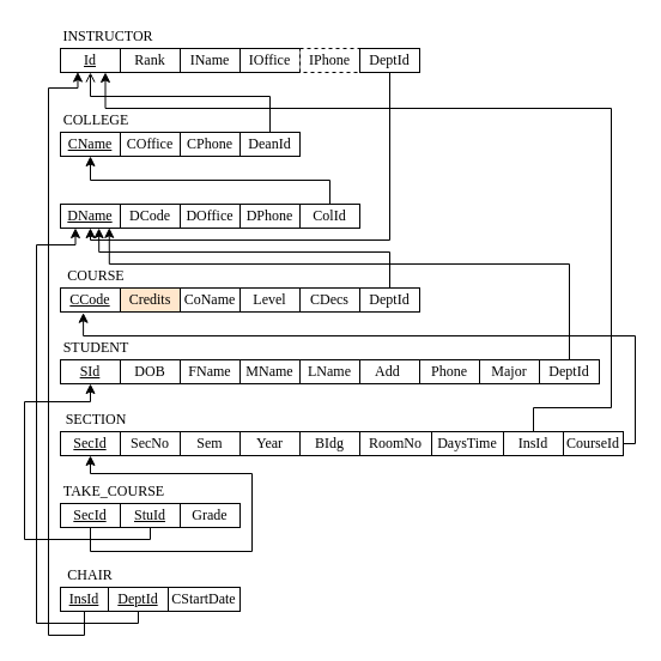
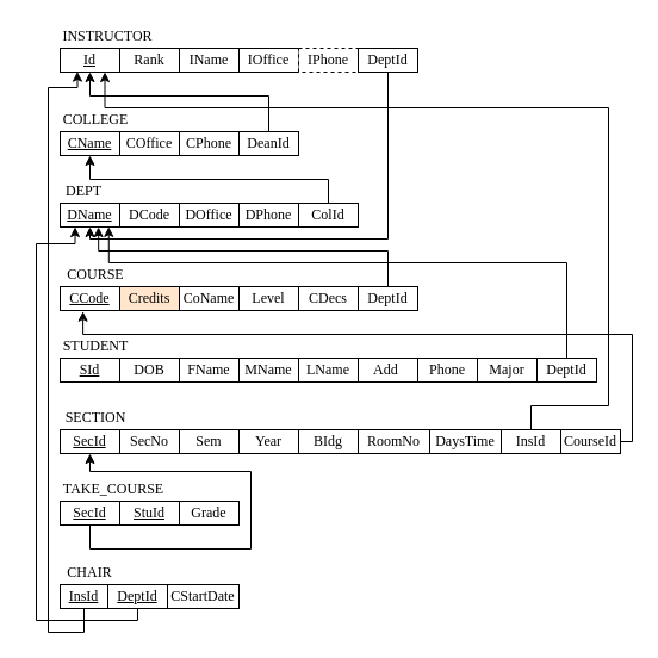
  <mxCell id="0" />
  <mxCell id="1" parent="0" />
  <mxCell id="2" value="&lt;font face=&quot;Times New Roman&quot;&gt;&lt;u&gt;CName&lt;/u&gt;&lt;/font&gt;" style="rounded=0;whiteSpace=wrap;html=1;" parent="1" vertex="1"><mxGeometry x="50" y="110" width="50" height="20" as="geometry" /></mxCell>
  <mxCell id="3" value="&lt;font face=&quot;Times New Roman&quot;&gt;COffice&lt;/font&gt;" style="rounded=0;whiteSpace=wrap;html=1;" parent="1" vertex="1"><mxGeometry x="100" y="110" width="50" height="20" as="geometry" /></mxCell>
  <mxCell id="4" value="&lt;font face=&quot;Times New Roman&quot;&gt;CPhone&lt;/font&gt;" style="rounded=0;whiteSpace=wrap;html=1;" parent="1" vertex="1"><mxGeometry x="150" y="110" width="50" height="20" as="geometry" /></mxCell>
  <mxCell id="5" value="&lt;font face=&quot;Times New Roman&quot;&gt;COLLEGE&lt;/font&gt;" style="text;html=1;align=center;verticalAlign=middle;whiteSpace=wrap;rounded=0;" parent="1" vertex="1"><mxGeometry x="50" y="90" width="60" height="20" as="geometry" /></mxCell>
  <mxCell id="6" value="&lt;font face=&quot;Times New Roman&quot;&gt;&lt;u&gt;Id&lt;/u&gt;&lt;/font&gt;" style="rounded=0;whiteSpace=wrap;html=1;" parent="1" vertex="1"><mxGeometry x="50" y="40" width="50" height="20" as="geometry" /></mxCell>
  <mxCell id="7" value="&lt;font face=&quot;Times New Roman&quot;&gt;Rank&lt;/font&gt;" style="rounded=0;whiteSpace=wrap;html=1;" parent="1" vertex="1"><mxGeometry x="100" y="40" width="50" height="20" as="geometry" /></mxCell>
  <mxCell id="8" value="&lt;font face=&quot;Times New Roman&quot;&gt;IName&lt;/font&gt;" style="rounded=0;whiteSpace=wrap;html=1;" parent="1" vertex="1"><mxGeometry x="150" y="40" width="50" height="20" as="geometry" /></mxCell>
  <mxCell id="9" value="&lt;font face=&quot;Times New Roman&quot;&gt;INSTRUCTOR&lt;/font&gt;" style="text;html=1;align=center;verticalAlign=middle;whiteSpace=wrap;rounded=0;" parent="1" vertex="1"><mxGeometry x="50" y="20" width="80" height="20" as="geometry" /></mxCell>
  <mxCell id="10" value="&lt;font face=&quot;Times New Roman&quot;&gt;IOffice&lt;/font&gt;" style="rounded=0;whiteSpace=wrap;html=1;" parent="1" vertex="1"><mxGeometry x="200" y="40" width="50" height="20" as="geometry" /></mxCell>
  <mxCell id="11" value="&lt;font face=&quot;Times New Roman&quot;&gt;IPhone&lt;/font&gt;" style="rounded=0;whiteSpace=wrap;html=1;dashed=1;" parent="1" vertex="1"><mxGeometry x="250" y="40" width="50" height="20" as="geometry" /></mxCell>
  <mxCell id="12" value="&lt;font face=&quot;Times New Roman&quot;&gt;&lt;u&gt;DName&lt;/u&gt;&lt;/font&gt;" style="rounded=0;whiteSpace=wrap;html=1;" parent="1" vertex="1"><mxGeometry x="50" y="170" width="50" height="20" as="geometry" /></mxCell>
  <mxCell id="13" value="&lt;font face=&quot;Times New Roman&quot;&gt;DCode&lt;/font&gt;" style="rounded=0;whiteSpace=wrap;html=1;" parent="1" vertex="1"><mxGeometry x="100" y="170" width="50" height="20" as="geometry" /></mxCell>
  <mxCell id="14" value="&lt;font face=&quot;Times New Roman&quot;&gt;DOffice&lt;/font&gt;" style="rounded=0;whiteSpace=wrap;html=1;" parent="1" vertex="1"><mxGeometry x="150" y="170" width="50" height="20" as="geometry" /></mxCell>
+ <mxCell id="15" value="&lt;font face=&quot;Times New Roman&quot;&gt;DEPT&lt;/font&gt;" style="text;html=1;align=center;verticalAlign=middle;whiteSpace=wrap;rounded=0;" parent="1" vertex="1"><mxGeometry x="50" y="150" width="40" height="20" as="geometry" /></mxCell>
  <mxCell id="16" value="&lt;font face=&quot;Times New Roman&quot;&gt;DPhone&lt;/font&gt;" style="rounded=0;whiteSpace=wrap;html=1;" parent="1" vertex="1"><mxGeometry x="200" y="170" width="50" height="20" as="geometry" /></mxCell>
  <mxCell id="17" value="&lt;font face=&quot;Times New Roman&quot;&gt;&lt;u&gt;CCode&lt;/u&gt;&lt;/font&gt;" style="rounded=0;whiteSpace=wrap;html=1;" vertex="1" parent="1"><mxGeometry x="50" y="240" width="50" height="20" as="geometry" /></mxCell>
  <mxCell id="18" value="&lt;font face=&quot;Times New Roman&quot;&gt;Credits&lt;/font&gt;" style="rounded=0;whiteSpace=wrap;html=1;fillColor=#ffe6cc;" vertex="1" parent="1"><mxGeometry x="100" y="240" width="50" height="20" as="geometry" /></mxCell>
  <mxCell id="19" value="&lt;font face=&quot;Times New Roman&quot;&gt;CoName&lt;/font&gt;" style="rounded=0;whiteSpace=wrap;html=1;" vertex="1" parent="1"><mxGeometry x="150" y="240" width="50" height="20" as="geometry" /></mxCell>
  <mxCell id="20" value="&lt;font face=&quot;Times New Roman&quot;&gt;COURSE&lt;/font&gt;" style="text;html=1;align=center;verticalAlign=middle;whiteSpace=wrap;rounded=0;" vertex="1" parent="1"><mxGeometry x="50" y="220" width="60" height="20" as="geometry" /></mxCell>
  <mxCell id="21" value="&lt;font face=&quot;Times New Roman&quot;&gt;Level&lt;/font&gt;" style="rounded=0;whiteSpace=wrap;html=1;" vertex="1" parent="1"><mxGeometry x="200" y="240" width="50" height="20" as="geometry" /></mxCell>
  <mxCell id="22" value="&lt;font face=&quot;Times New Roman&quot;&gt;CDecs&lt;/font&gt;" style="rounded=0;whiteSpace=wrap;html=1;" vertex="1" parent="1"><mxGeometry x="250" y="240" width="50" height="20" as="geometry" /></mxCell>
  <mxCell id="23" value="&lt;font face=&quot;Times New Roman&quot;&gt;&lt;u&gt;SId&lt;/u&gt;&lt;/font&gt;" style="rounded=0;whiteSpace=wrap;html=1;" vertex="1" parent="1"><mxGeometry x="50" y="300" width="50" height="20" as="geometry" /></mxCell>
  <mxCell id="24" value="&lt;font face=&quot;Times New Roman&quot;&gt;DOB&lt;/font&gt;" style="rounded=0;whiteSpace=wrap;html=1;" vertex="1" parent="1"><mxGeometry x="100" y="300" width="50" height="20" as="geometry" /></mxCell>
  <mxCell id="25" value="&lt;font face=&quot;Times New Roman&quot;&gt;FName&lt;/font&gt;" style="rounded=0;whiteSpace=wrap;html=1;" vertex="1" parent="1"><mxGeometry x="150" y="300" width="50" height="20" as="geometry" /></mxCell>
  <mxCell id="26" value="&lt;font face=&quot;Times New Roman&quot;&gt;STUDENT&lt;/font&gt;" style="text;html=1;align=center;verticalAlign=middle;whiteSpace=wrap;rounded=0;" vertex="1" parent="1"><mxGeometry x="50" y="280" width="60" height="20" as="geometry" /></mxCell>
  <mxCell id="27" value="&lt;font face=&quot;Times New Roman&quot;&gt;MName&lt;/font&gt;" style="rounded=0;whiteSpace=wrap;html=1;" vertex="1" parent="1"><mxGeometry x="200" y="300" width="50" height="20" as="geometry" /></mxCell>
  <mxCell id="28" value="&lt;font face=&quot;Times New Roman&quot;&gt;LName&lt;/font&gt;" style="rounded=0;whiteSpace=wrap;html=1;" vertex="1" parent="1"><mxGeometry x="250" y="300" width="50" height="20" as="geometry" /></mxCell>
  <mxCell id="29" value="&lt;font face=&quot;Times New Roman&quot;&gt;Add&lt;span style=&quot;white-space: pre;&quot;&gt;&#09;&lt;/span&gt;&lt;/font&gt;" style="rounded=0;whiteSpace=wrap;html=1;" vertex="1" parent="1"><mxGeometry x="300" y="300" width="50" height="20" as="geometry" /></mxCell>
  <mxCell id="30" value="&lt;font face=&quot;Times New Roman&quot;&gt;Phone&lt;/font&gt;" style="rounded=0;whiteSpace=wrap;html=1;" vertex="1" parent="1"><mxGeometry x="350" y="300" width="50" height="20" as="geometry" /></mxCell>
  <mxCell id="31" value="&lt;font face=&quot;Times New Roman&quot;&gt;Major&lt;/font&gt;" style="rounded=0;whiteSpace=wrap;html=1;" vertex="1" parent="1"><mxGeometry x="400" y="300" width="50" height="20" as="geometry" /></mxCell>
  <mxCell id="32" value="&lt;font face=&quot;Times New Roman&quot;&gt;&lt;u&gt;SecId&lt;/u&gt;&lt;/font&gt;" style="rounded=0;whiteSpace=wrap;html=1;" vertex="1" parent="1"><mxGeometry x="50" y="360" width="50" height="20" as="geometry" /></mxCell>
  <mxCell id="33" value="&lt;font face=&quot;Times New Roman&quot;&gt;SecNo&lt;/font&gt;" style="rounded=0;whiteSpace=wrap;html=1;" vertex="1" parent="1"><mxGeometry x="100" y="360" width="50" height="20" as="geometry" /></mxCell>
  <mxCell id="34" value="&lt;font face=&quot;Times New Roman&quot;&gt;Sem&lt;/font&gt;" style="rounded=0;whiteSpace=wrap;html=1;" vertex="1" parent="1"><mxGeometry x="150" y="360" width="50" height="20" as="geometry" /></mxCell>
  <mxCell id="35" value="&lt;font face=&quot;Times New Roman&quot;&gt;SECTION&lt;/font&gt;" style="text;html=1;align=center;verticalAlign=middle;whiteSpace=wrap;rounded=0;" vertex="1" parent="1"><mxGeometry x="50" y="340" width="60" height="20" as="geometry" /></mxCell>
  <mxCell id="36" value="&lt;font face=&quot;Times New Roman&quot;&gt;Year&lt;/font&gt;" style="rounded=0;whiteSpace=wrap;html=1;" vertex="1" parent="1"><mxGeometry x="200" y="360" width="50" height="20" as="geometry" /></mxCell>
  <mxCell id="37" value="&lt;font face=&quot;Times New Roman&quot;&gt;BIdg&lt;/font&gt;" style="rounded=0;whiteSpace=wrap;html=1;" vertex="1" parent="1"><mxGeometry x="250" y="360" width="50" height="20" as="geometry" /></mxCell>
  <mxCell id="38" value="&lt;font face=&quot;Times New Roman&quot;&gt;RoomNo&lt;/font&gt;" style="rounded=0;whiteSpace=wrap;html=1;" vertex="1" parent="1"><mxGeometry x="300" y="360" width="60" height="20" as="geometry" /></mxCell>
  <mxCell id="39" value="&lt;font face=&quot;Times New Roman&quot;&gt;DaysTime&lt;/font&gt;" style="rounded=0;whiteSpace=wrap;html=1;" vertex="1" parent="1"><mxGeometry x="360" y="360" width="60" height="20" as="geometry" /></mxCell>
- <mxCell id="40" style="edgeStyle=orthogonalEdgeStyle;rounded=0;orthogonalLoop=1;jettySize=auto;html=1;exitX=0.5;exitY=0;exitDx=0;exitDy=0;entryX=0.5;entryY=1;entryDx=0;entryDy=0;endArrow=open;" edge="1" parent="1" source="41" target="6"><mxGeometry relative="1" as="geometry"><Array as="points"><mxPoint x="225" y="80" /><mxPoint x="75" y="80" /></Array></mxGeometry></mxCell>
+ <mxCell id="40" style="edgeStyle=orthogonalEdgeStyle;rounded=0;orthogonalLoop=1;jettySize=auto;html=1;exitX=0.5;exitY=0;exitDx=0;exitDy=0;entryX=0.5;entryY=1;entryDx=0;entryDy=0;" edge="1" parent="1" source="41" target="6"><mxGeometry relative="1" as="geometry"><Array as="points"><mxPoint x="225" y="80" /><mxPoint x="75" y="80" /></Array></mxGeometry></mxCell>
  <mxCell id="41" value="&lt;font face=&quot;Times New Roman&quot;&gt;DeanId&lt;/font&gt;" style="rounded=0;whiteSpace=wrap;html=1;" vertex="1" parent="1"><mxGeometry x="200" y="110" width="50" height="20" as="geometry" /></mxCell>
  <mxCell id="42" style="edgeStyle=orthogonalEdgeStyle;rounded=0;orthogonalLoop=1;jettySize=auto;html=1;entryX=0.5;entryY=1;entryDx=0;entryDy=0;exitX=0.5;exitY=0;exitDx=0;exitDy=0;" edge="1" parent="1" source="43" target="2"><mxGeometry relative="1" as="geometry"><Array as="points"><mxPoint x="275" y="150" /><mxPoint x="75" y="150" /></Array></mxGeometry></mxCell>
  <mxCell id="43" value="&lt;font face=&quot;Times New Roman&quot;&gt;ColId&lt;/font&gt;" style="rounded=0;whiteSpace=wrap;html=1;" vertex="1" parent="1"><mxGeometry x="250" y="170" width="50" height="20" as="geometry" /></mxCell>
  <mxCell id="44" style="edgeStyle=orthogonalEdgeStyle;rounded=0;orthogonalLoop=1;jettySize=auto;html=1;exitX=0.5;exitY=1;exitDx=0;exitDy=0;entryX=0.5;entryY=1;entryDx=0;entryDy=0;" edge="1" parent="1" source="45" target="12"><mxGeometry relative="1" as="geometry"><Array as="points"><mxPoint x="325" y="200" /><mxPoint x="75" y="200" /></Array></mxGeometry></mxCell>
  <mxCell id="45" value="&lt;font face=&quot;Times New Roman&quot;&gt;DeptId&lt;/font&gt;" style="rounded=0;whiteSpace=wrap;html=1;" vertex="1" parent="1"><mxGeometry x="300" y="40" width="50" height="20" as="geometry" /></mxCell>
  <mxCell id="46" value="&lt;font face=&quot;Times New Roman&quot;&gt;DeptId&lt;/font&gt;" style="rounded=0;whiteSpace=wrap;html=1;" vertex="1" parent="1"><mxGeometry x="300" y="240" width="50" height="20" as="geometry" /></mxCell>
  <mxCell id="47" style="edgeStyle=orthogonalEdgeStyle;rounded=0;orthogonalLoop=1;jettySize=auto;html=1;exitX=0.5;exitY=0;exitDx=0;exitDy=0;entryX=0.643;entryY=1.002;entryDx=0;entryDy=0;entryPerimeter=0;" edge="1" parent="1" source="46" target="12"><mxGeometry relative="1" as="geometry"><Array as="points"><mxPoint x="325" y="210" /><mxPoint x="82" y="210" /></Array></mxGeometry></mxCell>
  <mxCell id="48" style="edgeStyle=orthogonalEdgeStyle;rounded=0;orthogonalLoop=1;jettySize=auto;html=1;exitX=0.5;exitY=0;exitDx=0;exitDy=0;entryX=0.75;entryY=1;entryDx=0;entryDy=0;" edge="1" parent="1" source="49" target="6"><mxGeometry relative="1" as="geometry"><Array as="points"><mxPoint x="445" y="340" /><mxPoint x="510" y="340" /><mxPoint x="510" y="90" /><mxPoint x="88" y="90" /></Array></mxGeometry></mxCell>
  <mxCell id="49" value="&lt;font face=&quot;Times New Roman&quot;&gt;InsId&lt;/font&gt;" style="rounded=0;whiteSpace=wrap;html=1;" vertex="1" parent="1"><mxGeometry x="420" y="360" width="50" height="20" as="geometry" /></mxCell>
  <mxCell id="50" value="&lt;font face=&quot;Times New Roman&quot;&gt;CourseId&lt;/font&gt;" style="rounded=0;whiteSpace=wrap;html=1;" vertex="1" parent="1"><mxGeometry x="470" y="360" width="50" height="20" as="geometry" /></mxCell>
  <mxCell id="51" style="edgeStyle=orthogonalEdgeStyle;rounded=0;orthogonalLoop=1;jettySize=auto;html=1;entryX=0.382;entryY=1.037;entryDx=0;entryDy=0;entryPerimeter=0;" edge="1" parent="1" source="50" target="17"><mxGeometry relative="1" as="geometry"><Array as="points"><mxPoint x="530" y="370" /><mxPoint x="530" y="280" /><mxPoint x="69" y="280" /></Array></mxGeometry></mxCell>
  <mxCell id="52" value="&lt;font face=&quot;Times New Roman&quot;&gt;DeptId&lt;/font&gt;" style="rounded=0;whiteSpace=wrap;html=1;" vertex="1" parent="1"><mxGeometry x="450" y="300" width="50" height="20" as="geometry" /></mxCell>
  <mxCell id="53" style="edgeStyle=orthogonalEdgeStyle;rounded=0;orthogonalLoop=1;jettySize=auto;html=1;exitX=0.5;exitY=0;exitDx=0;exitDy=0;entryX=0.815;entryY=0.991;entryDx=0;entryDy=0;entryPerimeter=0;" edge="1" parent="1" source="52" target="12"><mxGeometry relative="1" as="geometry"><Array as="points"><mxPoint x="475" y="220" /><mxPoint x="91" y="220" /></Array></mxGeometry></mxCell>
  <mxCell id="54" style="edgeStyle=orthogonalEdgeStyle;rounded=0;orthogonalLoop=1;jettySize=auto;html=1;entryX=0.5;entryY=1;entryDx=0;entryDy=0;" edge="1" parent="1" source="55" target="32"><mxGeometry relative="1" as="geometry"><Array as="points"><mxPoint x="75" y="460" /><mxPoint x="210" y="460" /><mxPoint x="210" y="395" /><mxPoint x="75" y="395" /></Array></mxGeometry></mxCell>
  <mxCell id="55" value="&lt;font face=&quot;Times New Roman&quot;&gt;&lt;u&gt;SecId&lt;/u&gt;&lt;/font&gt;" style="rounded=0;whiteSpace=wrap;html=1;" vertex="1" parent="1"><mxGeometry x="50" y="420" width="50" height="20" as="geometry" /></mxCell>
- <mxCell id="56" style="edgeStyle=orthogonalEdgeStyle;rounded=0;orthogonalLoop=1;jettySize=auto;html=1;entryX=0.5;entryY=1;entryDx=0;entryDy=0;exitX=0.5;exitY=1;exitDx=0;exitDy=0;" edge="1" parent="1" source="57" target="23"><mxGeometry relative="1" as="geometry"><Array as="points"><mxPoint x="125" y="450" /><mxPoint x="20" y="450" /><mxPoint x="20" y="335" /><mxPoint x="75" y="335" /></Array></mxGeometry></mxCell>
  <mxCell id="57" value="&lt;font face=&quot;Times New Roman&quot;&gt;&lt;u&gt;StuId&lt;/u&gt;&lt;/font&gt;" style="rounded=0;whiteSpace=wrap;html=1;" vertex="1" parent="1"><mxGeometry x="100" y="420" width="50" height="20" as="geometry" /></mxCell>
  <mxCell id="58" value="&lt;font face=&quot;Times New Roman&quot;&gt;TAKE_COURSE&lt;/font&gt;" style="text;html=1;align=center;verticalAlign=middle;whiteSpace=wrap;rounded=0;" vertex="1" parent="1"><mxGeometry x="50" y="400" width="90" height="20" as="geometry" /></mxCell>
  <mxCell id="59" value="&lt;font face=&quot;Times New Roman&quot;&gt;Grade&lt;/font&gt;" style="rounded=0;whiteSpace=wrap;html=1;" vertex="1" parent="1"><mxGeometry x="150" y="420" width="50" height="20" as="geometry" /></mxCell>
  <mxCell id="60" value="&lt;font face=&quot;Times New Roman&quot;&gt;&lt;u&gt;InsId&lt;/u&gt;&lt;/font&gt;" style="rounded=0;whiteSpace=wrap;html=1;" vertex="1" parent="1"><mxGeometry x="50" y="490" width="40" height="20" as="geometry" /></mxCell>
  <mxCell id="61" style="edgeStyle=orthogonalEdgeStyle;rounded=0;orthogonalLoop=1;jettySize=auto;html=1;exitX=0.5;exitY=1;exitDx=0;exitDy=0;entryX=0.25;entryY=1;entryDx=0;entryDy=0;" edge="1" parent="1" source="62" target="12"><mxGeometry relative="1" as="geometry"><Array as="points"><mxPoint x="115" y="520" /><mxPoint x="30" y="520" /><mxPoint x="30" y="204" /><mxPoint x="63" y="204" /></Array></mxGeometry></mxCell>
  <mxCell id="62" value="&lt;font face=&quot;Times New Roman&quot;&gt;&lt;u&gt;DeptId&lt;/u&gt;&lt;/font&gt;" style="rounded=0;whiteSpace=wrap;html=1;" vertex="1" parent="1"><mxGeometry x="90" y="490" width="50" height="20" as="geometry" /></mxCell>
  <mxCell id="63" value="&lt;font face=&quot;Times New Roman&quot;&gt;CHAIR&lt;/font&gt;" style="text;html=1;align=center;verticalAlign=middle;whiteSpace=wrap;rounded=0;" vertex="1" parent="1"><mxGeometry x="50" y="470" width="50" height="20" as="geometry" /></mxCell>
  <mxCell id="64" value="&lt;font face=&quot;Times New Roman&quot;&gt;CStartDate&lt;/font&gt;" style="rounded=0;whiteSpace=wrap;html=1;" vertex="1" parent="1"><mxGeometry x="140" y="490" width="60" height="20" as="geometry" /></mxCell>
  <mxCell id="65" style="edgeStyle=orthogonalEdgeStyle;rounded=0;orthogonalLoop=1;jettySize=auto;html=1;exitX=0.5;exitY=1;exitDx=0;exitDy=0;entryX=0.289;entryY=0.979;entryDx=0;entryDy=0;entryPerimeter=0;" edge="1" parent="1" source="60" target="6"><mxGeometry relative="1" as="geometry"><Array as="points"><mxPoint x="70" y="530" /><mxPoint x="40" y="530" /><mxPoint x="40" y="73" /><mxPoint x="65" y="73" /></Array></mxGeometry></mxCell>
